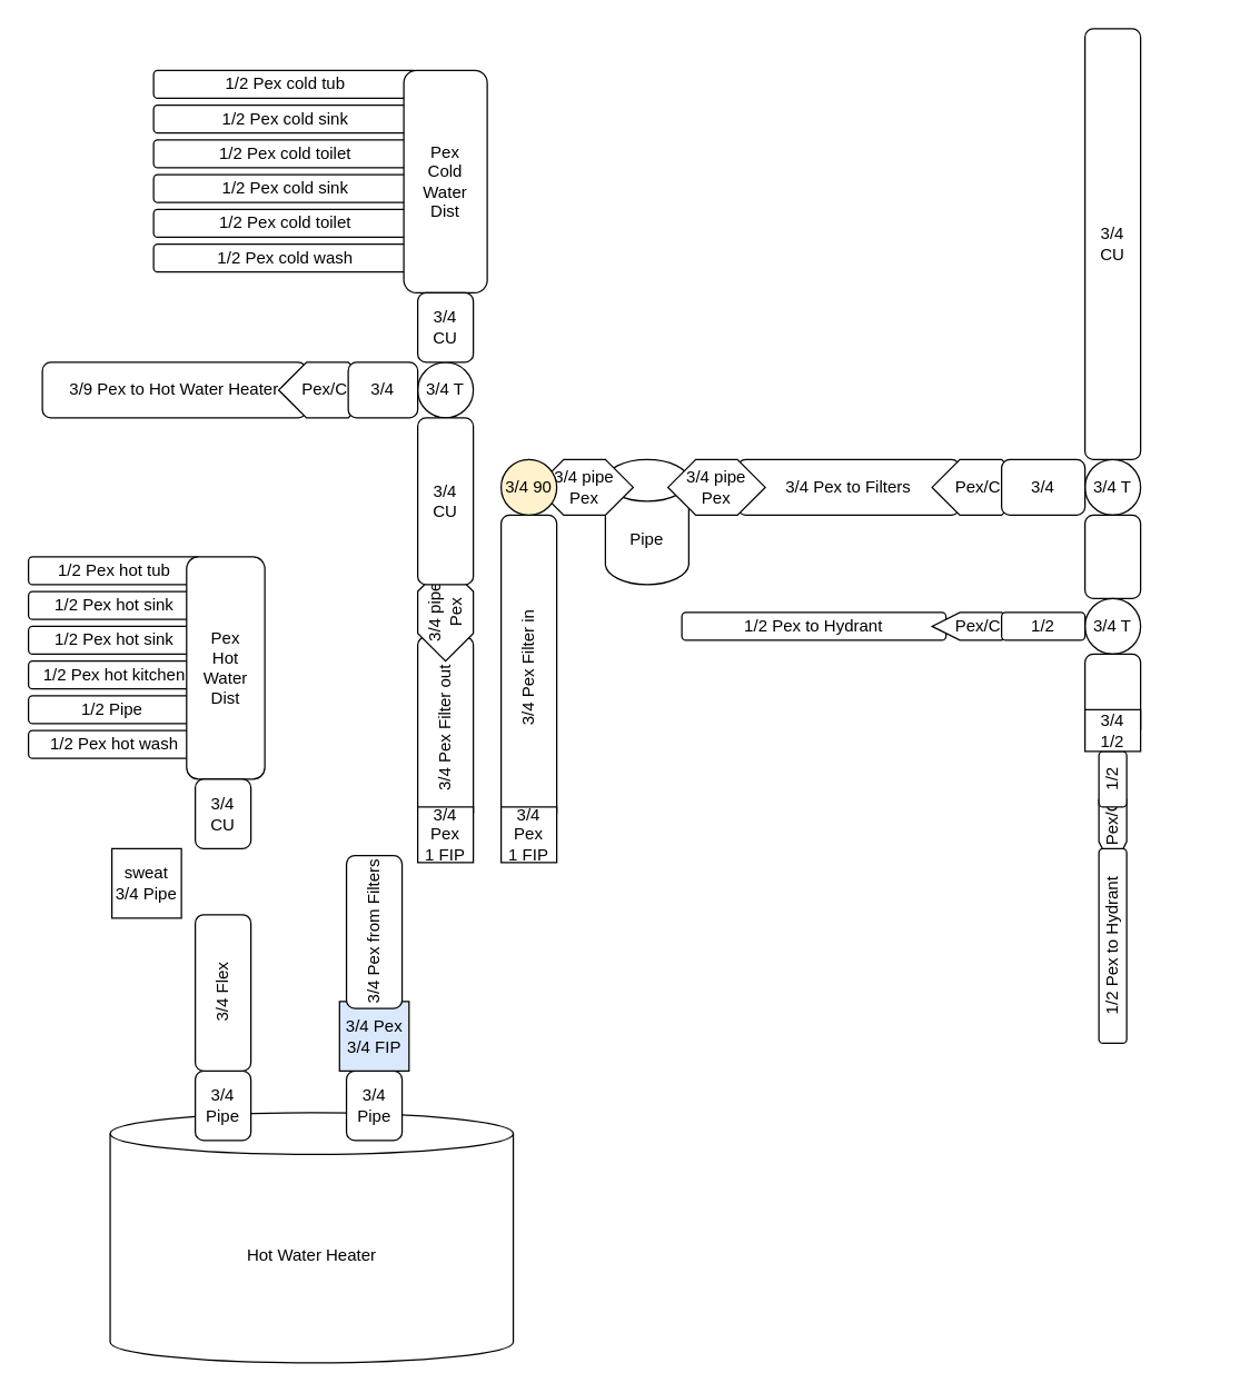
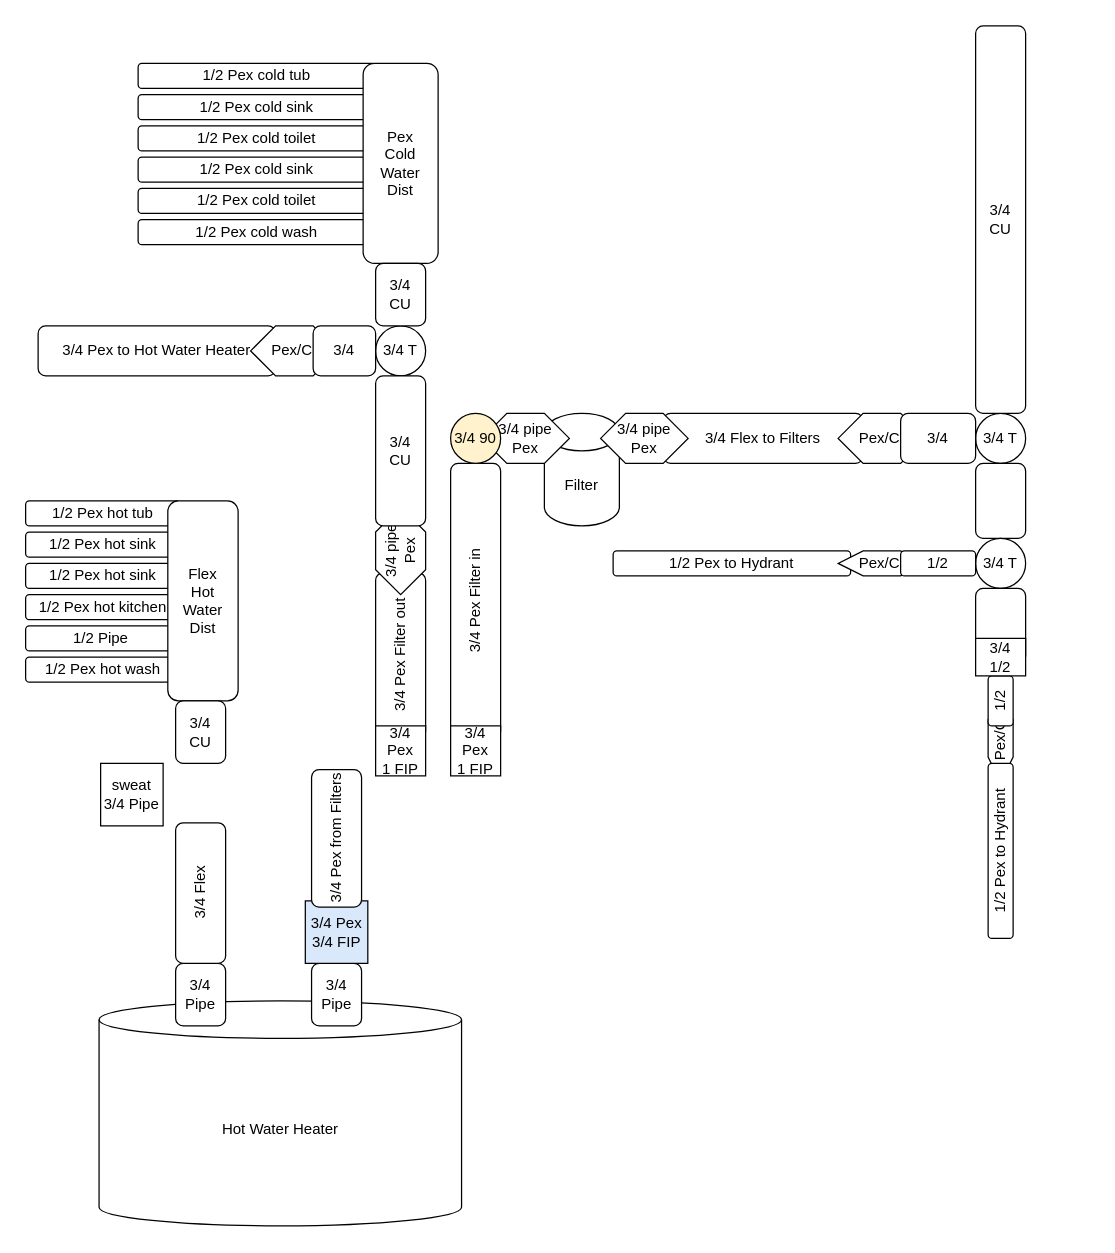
  <mxCell id="0" />
  <mxCell id="1" parent="0" />
  <mxCell id="2" value="3/4 T" style="ellipse;whiteSpace=wrap;html=1;aspect=fixed;" parent="1" vertex="1"><mxGeometry x="780" y="330" width="40" height="40" as="geometry" /></mxCell>
  <mxCell id="3" value="3/4&lt;br&gt;CU" style="rounded=1;whiteSpace=wrap;html=1;" parent="1" vertex="1"><mxGeometry x="780" y="20" width="40" height="310" as="geometry" /></mxCell>
  <mxCell id="4" value="" style="rounded=1;whiteSpace=wrap;html=1;" vertex="1" parent="1"><mxGeometry x="780" y="370" width="40" height="60" as="geometry" /></mxCell>
  <mxCell id="5" value="Pex/CI" style="shape=hexagon;perimeter=hexagonPerimeter2;whiteSpace=wrap;html=1;fixedSize=1;rotation=-90;" vertex="1" parent="1"><mxGeometry x="765" y="580" width="70" height="20" as="geometry" /></mxCell>
- <mxCell id="6" value="3/4 Pex to Filters" style="rounded=1;whiteSpace=wrap;html=1;" vertex="1" parent="1"><mxGeometry x="530" y="330" width="160" height="40" as="geometry" /></mxCell>
+ <mxCell id="6" value="3/4 Flex to Filters" style="rounded=1;whiteSpace=wrap;html=1;" vertex="1" parent="1"><mxGeometry x="530" y="330" width="160" height="40" as="geometry" /></mxCell>
  <mxCell id="7" value="3/4 T" style="ellipse;whiteSpace=wrap;html=1;aspect=fixed;" vertex="1" parent="1"><mxGeometry x="780" y="430" width="40" height="40" as="geometry" /></mxCell>
  <mxCell id="8" value="1/2 Pex to Hydrant" style="rounded=1;whiteSpace=wrap;html=1;" vertex="1" parent="1"><mxGeometry x="490" y="440" width="190" height="20" as="geometry" /></mxCell>
  <mxCell id="9" value="Pex/CI" style="shape=hexagon;perimeter=hexagonPerimeter2;whiteSpace=wrap;html=1;fixedSize=1;" vertex="1" parent="1"><mxGeometry x="670" y="440" width="70" height="20" as="geometry" /></mxCell>
  <mxCell id="10" value="1/2" style="rounded=1;whiteSpace=wrap;html=1;" vertex="1" parent="1"><mxGeometry x="720" y="440" width="60" height="20" as="geometry" /></mxCell>
  <mxCell id="11" value="1/2 Pex to Hydrant" style="rounded=1;whiteSpace=wrap;html=1;rotation=-90;" vertex="1" parent="1"><mxGeometry x="730" y="670" width="140" height="20" as="geometry" /></mxCell>
  <mxCell id="12" value="1/2" style="rounded=1;whiteSpace=wrap;html=1;rotation=-90;" vertex="1" parent="1"><mxGeometry x="780" y="550" width="40" height="20" as="geometry" /></mxCell>
  <mxCell id="13" value="" style="rounded=1;whiteSpace=wrap;html=1;" vertex="1" parent="1"><mxGeometry x="780" y="470" width="40" height="60" as="geometry" /></mxCell>
  <mxCell id="14" value="3/4&lt;br&gt;1/2" style="rounded=0;whiteSpace=wrap;html=1;" vertex="1" parent="1"><mxGeometry x="780" y="510" width="40" height="30" as="geometry" /></mxCell>
  <mxCell id="15" value="Pex/CI" style="shape=hexagon;perimeter=hexagonPerimeter2;whiteSpace=wrap;html=1;fixedSize=1;" vertex="1" parent="1"><mxGeometry x="670" y="330" width="70" height="40" as="geometry" /></mxCell>
  <mxCell id="16" value="3/4" style="rounded=1;whiteSpace=wrap;html=1;" vertex="1" parent="1"><mxGeometry x="720" y="330" width="60" height="40" as="geometry" /></mxCell>
  <mxCell id="17" value="3/4 Pex Filter in" style="rounded=1;whiteSpace=wrap;html=1;rotation=-90;" vertex="1" parent="1"><mxGeometry x="270" y="460" width="220" height="40" as="geometry" /></mxCell>
  <mxCell id="18" value="3/4 Pex&lt;br&gt;1 FIP" style="whiteSpace=wrap;html=1;aspect=fixed;" vertex="1" parent="1"><mxGeometry x="360" y="580" width="40" height="40" as="geometry" /></mxCell>
  <mxCell id="19" value="3/4 Pex Filter out" style="rounded=1;whiteSpace=wrap;html=1;rotation=-90;" vertex="1" parent="1"><mxGeometry x="253.75" y="503.75" width="132.5" height="40" as="geometry" /></mxCell>
  <mxCell id="20" value="3/4 Pex&lt;br&gt;1 FIP" style="whiteSpace=wrap;html=1;aspect=fixed;" vertex="1" parent="1"><mxGeometry x="300" y="580" width="40" height="40" as="geometry" /></mxCell>
- <mxCell id="21" value="Pipe" style="shape=cylinder3;whiteSpace=wrap;html=1;boundedLbl=1;backgroundOutline=1;size=15;" vertex="1" parent="1"><mxGeometry x="435" y="330" width="60" height="90" as="geometry" /></mxCell>
+ <mxCell id="21" value="Filter" style="shape=cylinder3;whiteSpace=wrap;html=1;boundedLbl=1;backgroundOutline=1;size=15;" vertex="1" parent="1"><mxGeometry x="435" y="330" width="60" height="90" as="geometry" /></mxCell>
  <mxCell id="22" value="3/4 pipe&lt;br&gt;Pex" style="shape=hexagon;perimeter=hexagonPerimeter2;whiteSpace=wrap;html=1;fixedSize=1;" vertex="1" parent="1"><mxGeometry x="480" y="330" width="70" height="40" as="geometry" /></mxCell>
  <mxCell id="23" value="3/4 pipe&lt;br&gt;Pex" style="shape=hexagon;perimeter=hexagonPerimeter2;whiteSpace=wrap;html=1;fixedSize=1;" vertex="1" parent="1"><mxGeometry x="385" y="330" width="70" height="40" as="geometry" /></mxCell>
  <mxCell id="24" value="3/4 90" style="ellipse;whiteSpace=wrap;html=1;aspect=fixed;fillColor=#fff2cc;" vertex="1" parent="1"><mxGeometry x="360" y="330" width="40" height="40" as="geometry" /></mxCell>
  <mxCell id="25" value="1/2 Pex cold tub" style="rounded=1;whiteSpace=wrap;html=1;" vertex="1" parent="1"><mxGeometry x="110" y="50" width="190" height="20" as="geometry" /></mxCell>
  <mxCell id="26" value="1/2 Pex cold sink" style="rounded=1;whiteSpace=wrap;html=1;" vertex="1" parent="1"><mxGeometry x="110" y="75" width="190" height="20" as="geometry" /></mxCell>
  <mxCell id="27" value="1/2 Pex cold toilet" style="rounded=1;whiteSpace=wrap;html=1;" vertex="1" parent="1"><mxGeometry x="110" y="100" width="190" height="20" as="geometry" /></mxCell>
  <mxCell id="28" value="1/2 Pex cold sink" style="rounded=1;whiteSpace=wrap;html=1;" vertex="1" parent="1"><mxGeometry x="110" y="125" width="190" height="20" as="geometry" /></mxCell>
  <mxCell id="29" value="1/2 Pex cold toilet" style="rounded=1;whiteSpace=wrap;html=1;" vertex="1" parent="1"><mxGeometry x="110" y="150" width="190" height="20" as="geometry" /></mxCell>
  <mxCell id="30" value="1/2 Pex cold wash" style="rounded=1;whiteSpace=wrap;html=1;" vertex="1" parent="1"><mxGeometry x="110" y="175" width="190" height="20" as="geometry" /></mxCell>
  <mxCell id="31" value="Pex&lt;br&gt;Cold&lt;br&gt;Water&lt;br&gt;Dist" style="rounded=1;whiteSpace=wrap;html=1;" vertex="1" parent="1"><mxGeometry x="290" y="50" width="60" height="160" as="geometry" /></mxCell>
  <mxCell id="32" value="3/4 T" style="ellipse;whiteSpace=wrap;html=1;aspect=fixed;" vertex="1" parent="1"><mxGeometry x="300" y="260" width="40" height="40" as="geometry" /></mxCell>
  <mxCell id="33" value="3/4&lt;br&gt;CU" style="rounded=1;whiteSpace=wrap;html=1;" vertex="1" parent="1"><mxGeometry x="300" y="210" width="40" height="50" as="geometry" /></mxCell>
  <mxCell id="34" value="3/4 pipe&lt;br&gt;Pex" style="shape=hexagon;perimeter=hexagonPerimeter2;whiteSpace=wrap;html=1;fixedSize=1;rotation=-90;" vertex="1" parent="1"><mxGeometry x="285" y="420" width="70" height="40" as="geometry" /></mxCell>
  <mxCell id="35" value="3/4&lt;br&gt;CU" style="rounded=1;whiteSpace=wrap;html=1;" vertex="1" parent="1"><mxGeometry x="300" y="300" width="40" height="120" as="geometry" /></mxCell>
- <mxCell id="36" value="3/9 Pex to Hot Water Heater" style="rounded=1;whiteSpace=wrap;html=1;" vertex="1" parent="1"><mxGeometry x="30" y="260" width="190" height="40" as="geometry" /></mxCell>
+ <mxCell id="36" value="3/4 Pex to Hot Water Heater" style="rounded=1;whiteSpace=wrap;html=1;" vertex="1" parent="1"><mxGeometry x="30" y="260" width="190" height="40" as="geometry" /></mxCell>
  <mxCell id="37" value="Pex/CI" style="shape=hexagon;perimeter=hexagonPerimeter2;whiteSpace=wrap;html=1;fixedSize=1;" vertex="1" parent="1"><mxGeometry x="200" y="260" width="70" height="40" as="geometry" /></mxCell>
  <mxCell id="38" value="3/4" style="rounded=1;whiteSpace=wrap;html=1;" vertex="1" parent="1"><mxGeometry x="250" y="260" width="50" height="40" as="geometry" /></mxCell>
  <mxCell id="39" value="1/2 Pex hot tub" style="rounded=1;whiteSpace=wrap;html=1;" vertex="1" parent="1"><mxGeometry x="20" y="400" width="123.75" height="20" as="geometry" /></mxCell>
  <mxCell id="40" value="1/2 Pex hot sink" style="rounded=1;whiteSpace=wrap;html=1;" vertex="1" parent="1"><mxGeometry x="20" y="425" width="123.75" height="20" as="geometry" /></mxCell>
  <mxCell id="41" value="1/2 Pex hot sink" style="rounded=1;whiteSpace=wrap;html=1;" vertex="1" parent="1"><mxGeometry x="20" y="450" width="123.75" height="20" as="geometry" /></mxCell>
  <mxCell id="42" value="1/2 Pex hot kitchen" style="rounded=1;whiteSpace=wrap;html=1;" vertex="1" parent="1"><mxGeometry x="20" y="475" width="123.75" height="20" as="geometry" /></mxCell>
  <mxCell id="43" value="1/2 Pipe&amp;nbsp;" style="rounded=1;whiteSpace=wrap;html=1;" vertex="1" parent="1"><mxGeometry x="20" y="500" width="123.75" height="20" as="geometry" /></mxCell>
  <mxCell id="44" value="1/2 Pex hot wash" style="rounded=1;whiteSpace=wrap;html=1;" vertex="1" parent="1"><mxGeometry x="20" y="525" width="123.75" height="20" as="geometry" /></mxCell>
- <mxCell id="45" value="Pex&lt;br&gt;Hot&lt;br&gt;Water&lt;br&gt;Dist" style="rounded=1;whiteSpace=wrap;html=1;" vertex="1" parent="1"><mxGeometry x="133.75" y="400" width="56.25" height="160" as="geometry" /></mxCell>
+ <mxCell id="45" value="Flex&lt;br&gt;Hot&lt;br&gt;Water&lt;br&gt;Dist" style="rounded=1;whiteSpace=wrap;html=1;" vertex="1" parent="1"><mxGeometry x="133.75" y="400" width="56.25" height="160" as="geometry" /></mxCell>
  <mxCell id="46" value="3/4&lt;br&gt;CU" style="rounded=1;whiteSpace=wrap;html=1;" vertex="1" parent="1"><mxGeometry x="140" y="560" width="40" height="50" as="geometry" /></mxCell>
  <mxCell id="47" value="Hot Water Heater" style="shape=cylinder3;whiteSpace=wrap;html=1;boundedLbl=1;backgroundOutline=1;size=15;" vertex="1" parent="1"><mxGeometry x="78.75" y="800" width="290" height="180" as="geometry" /></mxCell>
  <mxCell id="48" value="3/4&lt;br&gt;Pipe" style="rounded=1;whiteSpace=wrap;html=1;" vertex="1" parent="1"><mxGeometry x="248.75" y="770" width="40" height="50" as="geometry" /></mxCell>
  <mxCell id="49" value="3/4 Pex&lt;br&gt;3/4 FIP" style="whiteSpace=wrap;html=1;aspect=fixed;fillColor=#dae8fc;" vertex="1" parent="1"><mxGeometry x="243.75" y="720" width="50" height="50" as="geometry" /></mxCell>
  <mxCell id="50" value="3/4 Pex from Filters" style="rounded=1;whiteSpace=wrap;html=1;rotation=-90;" vertex="1" parent="1"><mxGeometry x="213.75" y="650" width="110" height="40" as="geometry" /></mxCell>
  <mxCell id="51" value="3/4&lt;br&gt;Pipe" style="rounded=1;whiteSpace=wrap;html=1;" vertex="1" parent="1"><mxGeometry x="140" y="770" width="40" height="50" as="geometry" /></mxCell>
  <mxCell id="52" value="3/4 Flex" style="rounded=1;whiteSpace=wrap;html=1;rotation=-90;" vertex="1" parent="1"><mxGeometry x="103.75" y="693.75" width="112.5" height="40" as="geometry" /></mxCell>
  <mxCell id="53" value="sweat&lt;br&gt;3/4 Pipe" style="whiteSpace=wrap;html=1;aspect=fixed;" vertex="1" parent="1"><mxGeometry x="80" y="610" width="50" height="50" as="geometry" /></mxCell>
